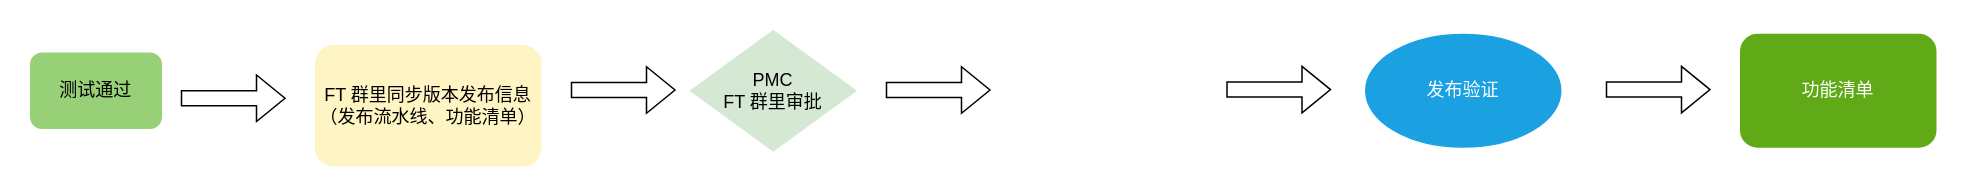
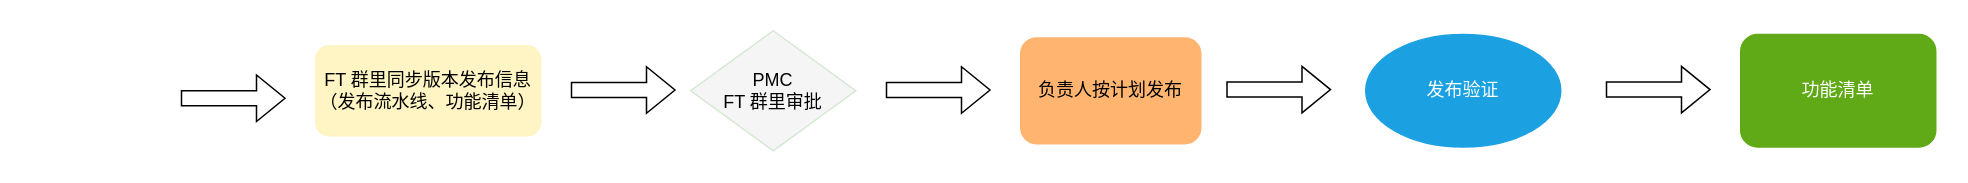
  <mxCell id="0" />
  <mxCell id="1" parent="0" />
- <mxCell id="2" value="测试通过" style="rounded=1;whiteSpace=wrap;html=1;fillColor=#97D077;strokeColor=#97D077;" vertex="1" parent="1"><mxGeometry x="20" y="35" width="87" height="50" as="geometry" /></mxCell>
  <mxCell id="3" value="" style="shape=flexArrow;endArrow=classic;html=1;rounded=0;" edge="1" parent="1"><mxGeometry width="50" height="50" relative="1" as="geometry"><mxPoint x="120" y="65" as="sourcePoint" /><mxPoint x="190" y="65" as="targetPoint" /></mxGeometry></mxCell>
- <mxCell id="4" value="FT 群里同步版本发布信息&lt;div&gt;（发布流水线、功能清单）&lt;/div&gt;" style="rounded=1;whiteSpace=wrap;html=1;strokeColor=#FFF4C3;fillColor=#FFF4C3;" vertex="1" parent="1"><mxGeometry x="210" y="30" width="150" height="80" as="geometry" /></mxCell>
- <mxCell id="5" value="PMC&lt;div&gt;FT 群里审批&lt;/div&gt;" style="rhombus;whiteSpace=wrap;html=1;fillColor=#d5e8d4;strokeColor=#D5E8D4;" vertex="1" parent="1"><mxGeometry x="460" y="20" width="110" height="80" as="geometry" /></mxCell>
+ <mxCell id="4" value="FT 群里同步版本发布信息&lt;div&gt;（发布流水线、功能清单）&lt;/div&gt;" style="rounded=1;whiteSpace=wrap;html=1;strokeColor=#FFF4C3;fillColor=#FFF4C3;" vertex="1" parent="1"><mxGeometry x="210" y="30" width="150" height="60" as="geometry" /></mxCell>
+ <mxCell id="5" value="PMC&lt;div&gt;FT 群里审批&lt;/div&gt;" style="rhombus;whiteSpace=wrap;html=1;fillColor=#f5f5f5;strokeColor=#D5E8D4;" vertex="1" parent="1"><mxGeometry x="460" y="20" width="110" height="80" as="geometry" /></mxCell>
  <mxCell id="6" value="" style="shape=flexArrow;endArrow=classic;html=1;rounded=0;" edge="1" parent="1"><mxGeometry width="50" height="50" relative="1" as="geometry"><mxPoint x="380" y="59.5" as="sourcePoint" /><mxPoint x="450" y="59.5" as="targetPoint" /></mxGeometry></mxCell>
  <mxCell id="7" value="" style="shape=flexArrow;endArrow=classic;html=1;rounded=0;" edge="1" parent="1"><mxGeometry width="50" height="50" relative="1" as="geometry"><mxPoint x="590" y="59.5" as="sourcePoint" /><mxPoint x="660" y="59.5" as="targetPoint" /></mxGeometry></mxCell>
+ <mxCell id="8" value="负责人按计划发布" style="rounded=1;whiteSpace=wrap;html=1;fillColor=#FFB570;strokeColor=#FFB570;" vertex="1" parent="1"><mxGeometry x="680" y="24.75" width="120" height="70.5" as="geometry" /></mxCell>
  <mxCell id="9" value="" style="shape=flexArrow;endArrow=classic;html=1;rounded=0;" edge="1" parent="1"><mxGeometry width="50" height="50" relative="1" as="geometry"><mxPoint x="817" y="59.23" as="sourcePoint" /><mxPoint x="887" y="59.23" as="targetPoint" /></mxGeometry></mxCell>
  <mxCell id="10" value="发布验证" style="ellipse;whiteSpace=wrap;html=1;fillColor=#1BA1E2;strokeColor=#1BA1E2;fontColor=#ffffff;" vertex="1" parent="1"><mxGeometry x="910" y="22.5" width="130" height="75" as="geometry" /></mxCell>
  <mxCell id="11" value="" style="shape=flexArrow;endArrow=classic;html=1;rounded=0;" edge="1" parent="1"><mxGeometry width="50" height="50" relative="1" as="geometry"><mxPoint x="1070" y="59.23" as="sourcePoint" /><mxPoint x="1140" y="59.23" as="targetPoint" /></mxGeometry></mxCell>
  <mxCell id="12" value="功能清单" style="rounded=1;whiteSpace=wrap;html=1;fillColor=#60A917;strokeColor=#60A917;fontColor=#ffffff;" vertex="1" parent="1"><mxGeometry x="1160" y="22.5" width="130" height="75" as="geometry" /></mxCell>
